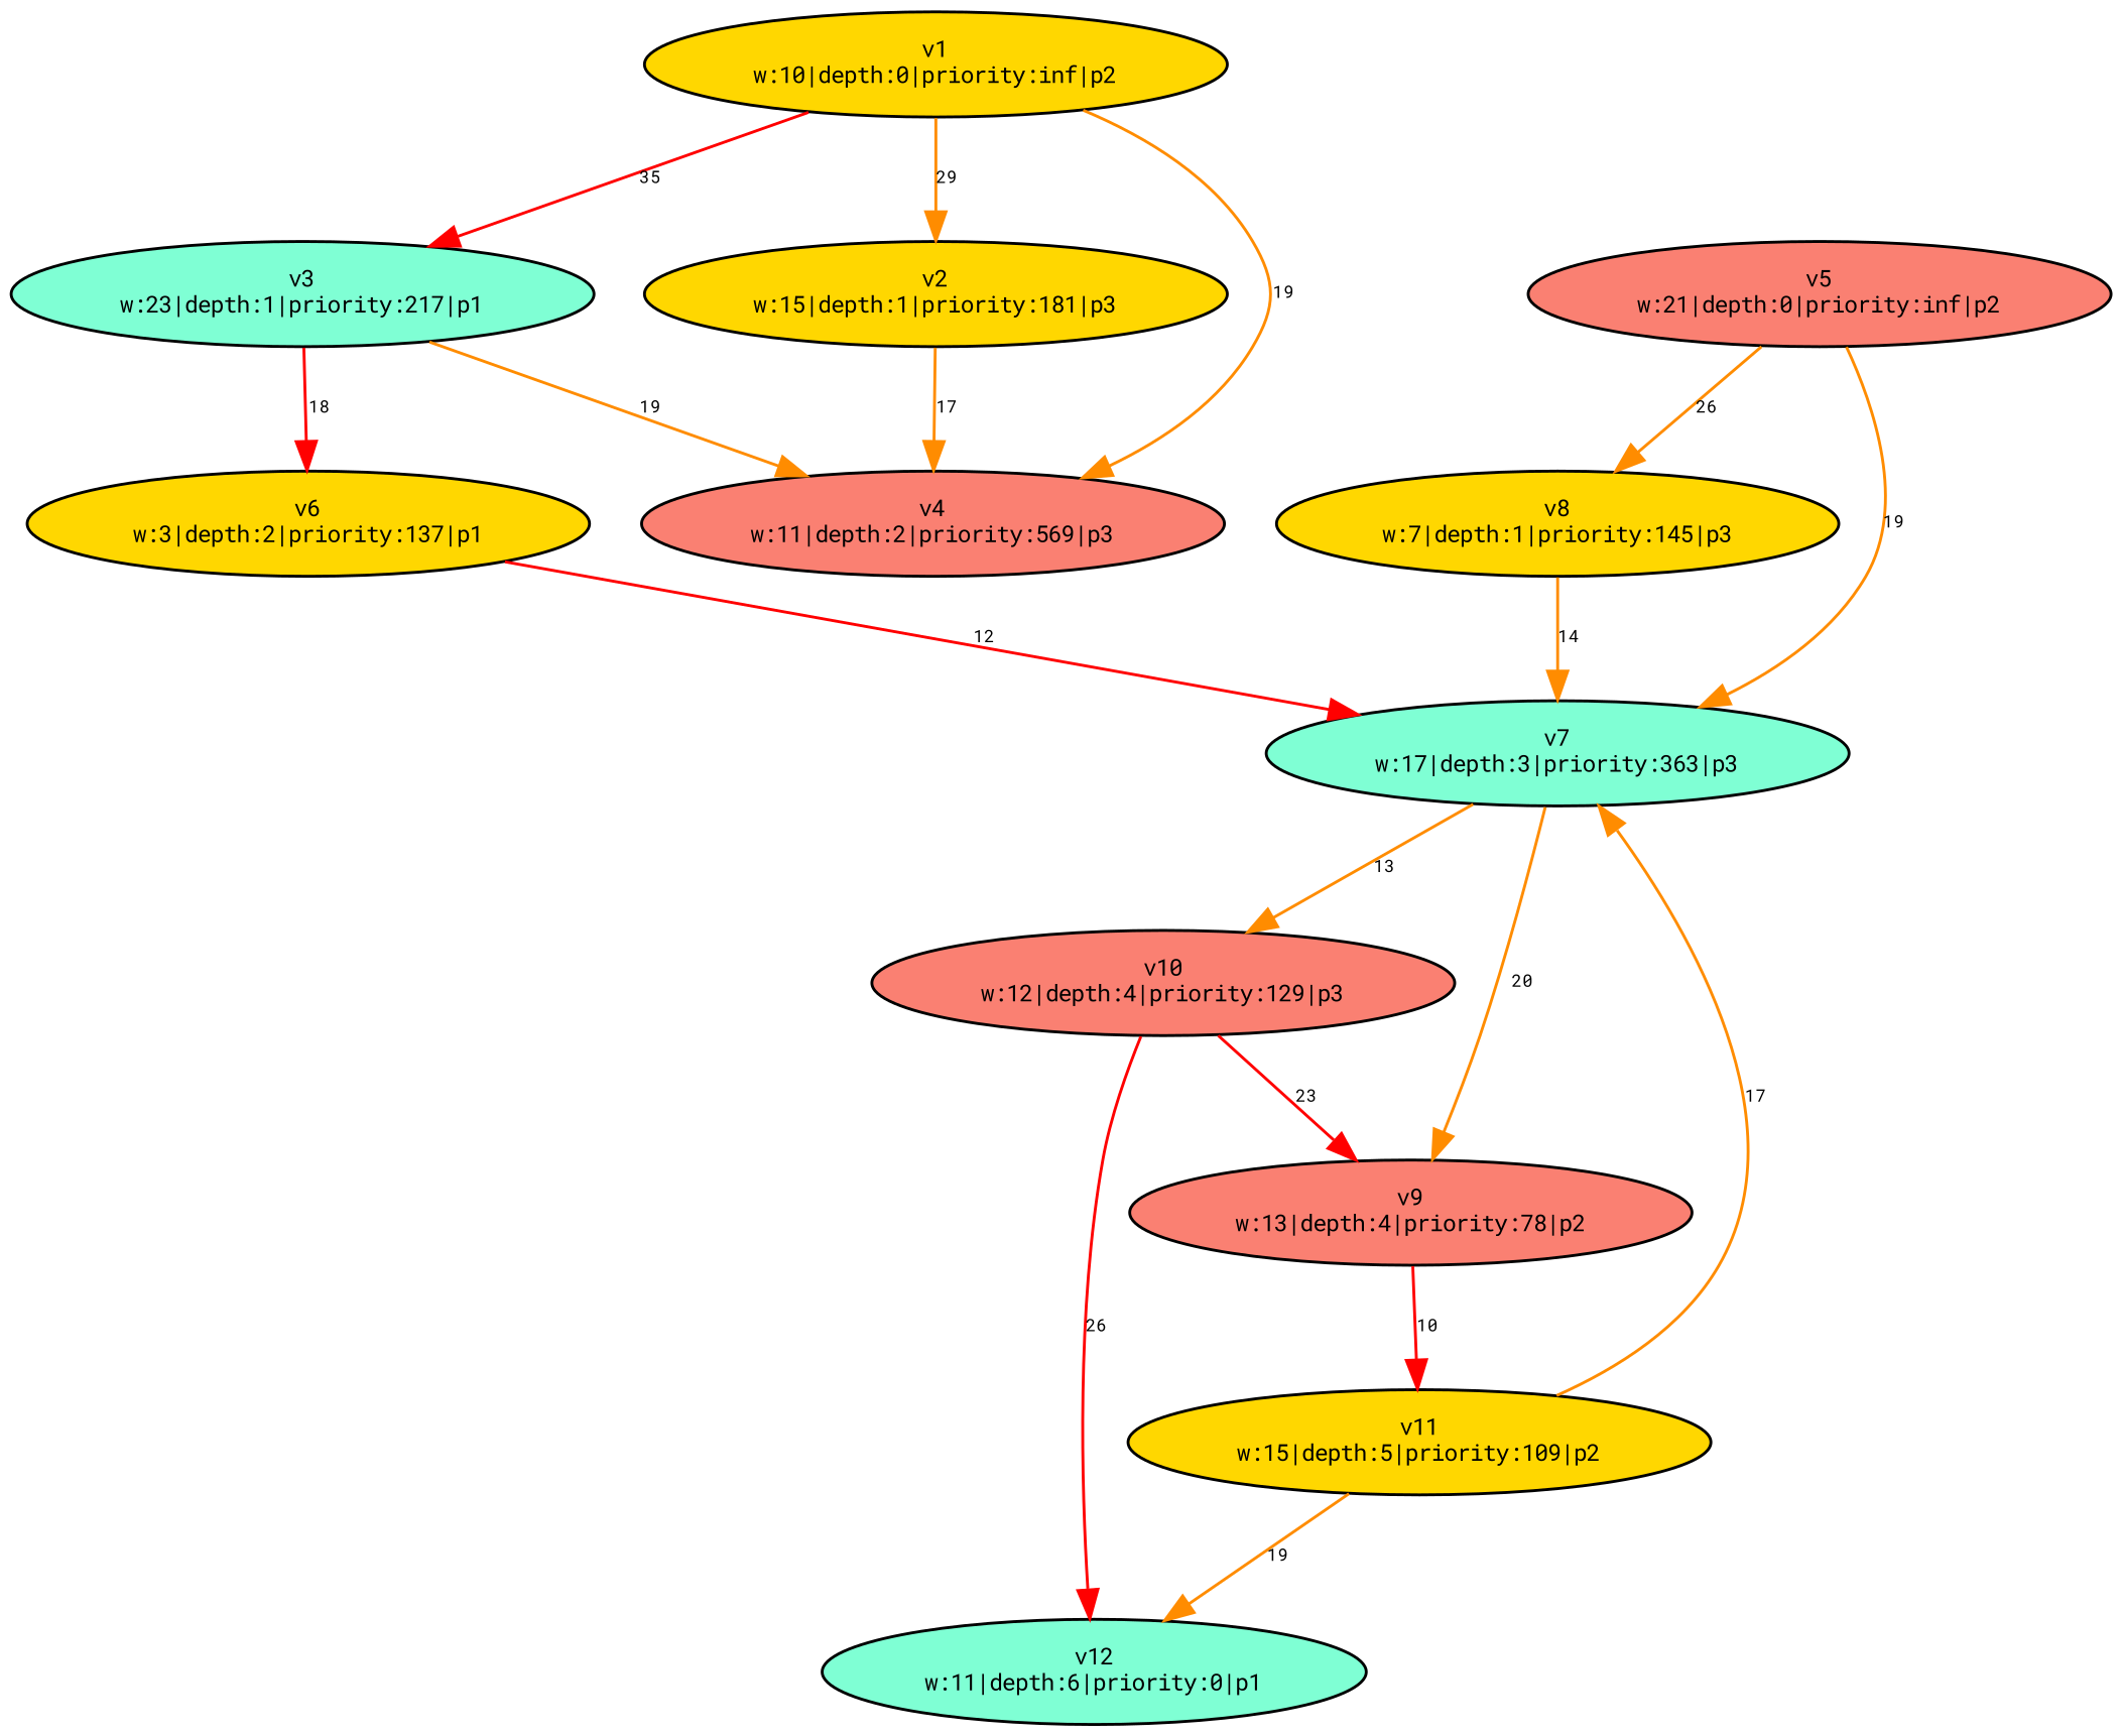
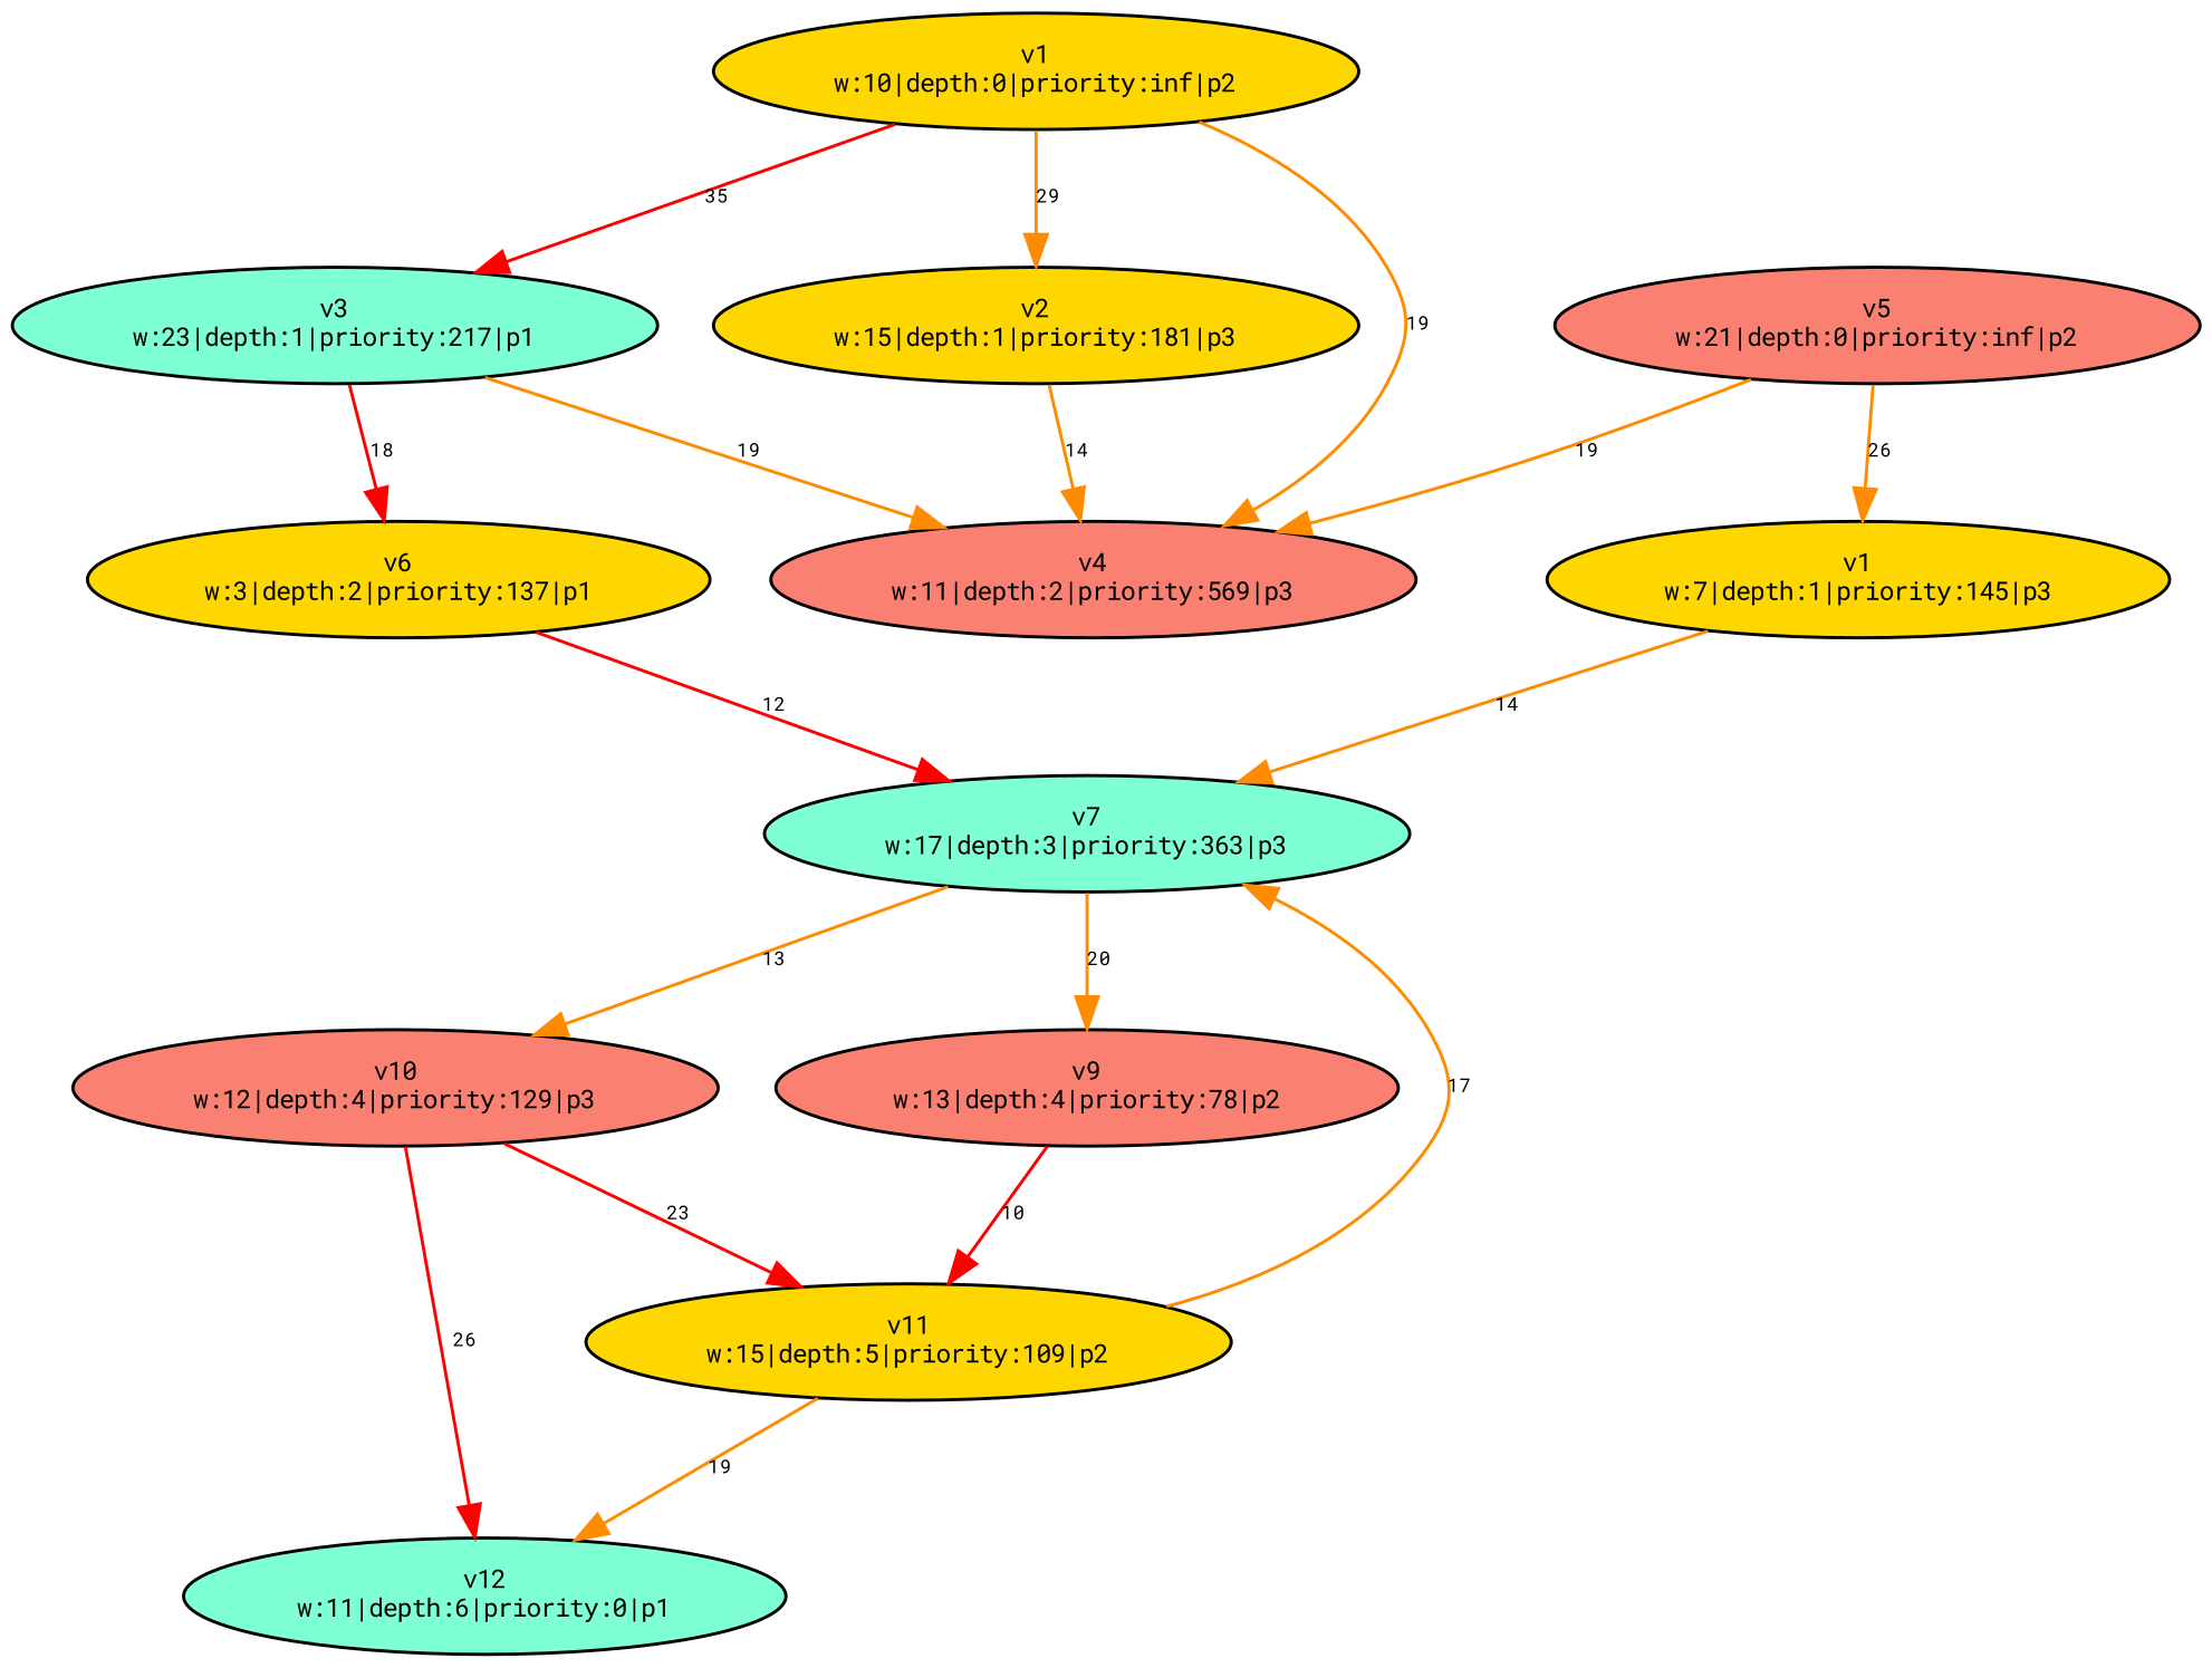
  digraph {
    fontname="Roboto Mono"
    node [fillcolor=gold fontname="Roboto Mono" fontsize=8.0 style=filled]
    edge [color=darkorange constraint=true fontname="Roboto Mono" fontsize=6.0]
    n1 [label="v1\nw:10|depth:0|priority:inf|p2"]
    n2 [fillcolor=aquamarine label="v3\nw:23|depth:1|priority:217|p1"]
    n3 [label="v2\nw:15|depth:1|priority:181|p3"]
    n4 [fillcolor=salmon label="v4\nw:11|depth:2|priority:569|p3"]
    n5 [label="v6\nw:3|depth:2|priority:137|p1"]
    n6 [fillcolor=salmon label="v5\nw:21|depth:0|priority:inf|p2"]
-   n7 [label="v8\nw:7|depth:1|priority:145|p3"]
+   n7 [label="v1\nw:7|depth:1|priority:145|p3"]
    n8 [fillcolor=aquamarine label="v7\nw:17|depth:3|priority:363|p3"]
    n9 [fillcolor=salmon label="v10\nw:12|depth:4|priority:129|p3"]
    n10 [fillcolor=salmon label="v9\nw:13|depth:4|priority:78|p2"]
    n11 [label="v11\nw:15|depth:5|priority:109|p2"]
    n12 [fillcolor=aquamarine label="v12\nw:11|depth:6|priority:0|p1"]
    n1 -> n2 [color=red label=35]
    n1 -> n3 [label=29]
    n1 -> n4 [label=19]
    n2 -> n4 [label=19]
    n2 -> n5 [color=red label=18]
-   n3 -> n4 [label=17]
+   n3 -> n4 [label=14]
    n5 -> n8 [color=red label=12]
-   n6 -> n8 [label=19]
+   n6 -> n4 [label=19]
    n6 -> n7 [label=26]
    n7 -> n8 [label=14]
    n8 -> n9 [label=13]
    n8 -> n10 [label=20]
-   n9 -> n10 [color=red label=23]
+   n9 -> n11 [color=red label=23]
    n9 -> n12 [color=red label=26]
    n10 -> n11 [color=red label=10]
    n11 -> n8 [label=17]
    n11 -> n12 [label=19]
  }
